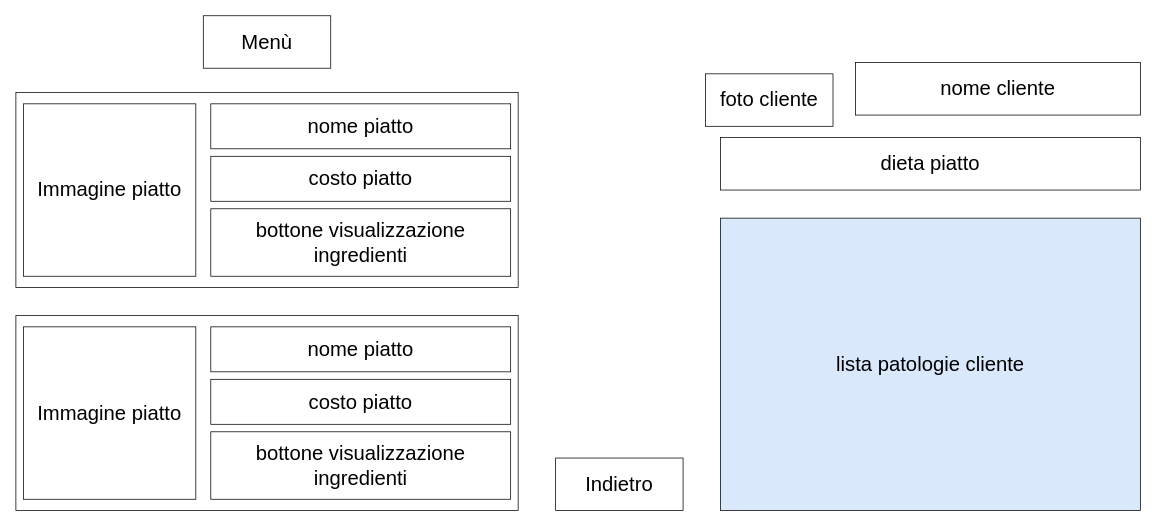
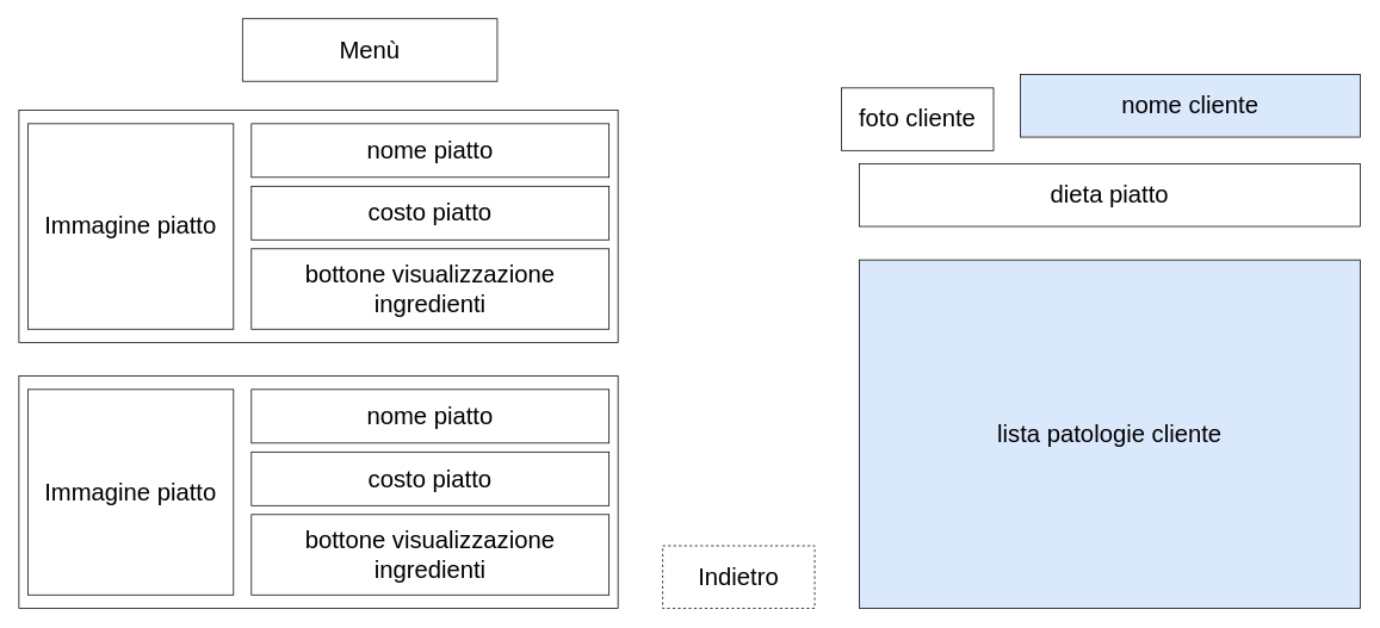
  <mxCell id="0" />
  <mxCell id="1" parent="0" />
- <mxCell id="2" value="Menù" style="rounded=0;whiteSpace=wrap;html=1;fontSize=27;" vertex="1" parent="1"><mxGeometry x="270" y="20.5" width="170" height="70" as="geometry" /></mxCell>
+ <mxCell id="2" value="Menù" style="rounded=0;whiteSpace=wrap;html=1;fontSize=27;" vertex="1" parent="1"><mxGeometry x="270" y="20.5" width="285" height="70" as="geometry" /></mxCell>
  <mxCell id="3" value="" style="whiteSpace=wrap;html=1;" vertex="1" parent="1"><mxGeometry x="20" y="123" width="670" height="260" as="geometry" /></mxCell>
  <mxCell id="4" value="dieta piatto" style="rounded=0;whiteSpace=wrap;html=1;fontSize=27;" vertex="1" parent="1"><mxGeometry x="960" y="183" width="560" height="70" as="geometry" /></mxCell>
  <mxCell id="5" value="costo piatto" style="rounded=0;whiteSpace=wrap;html=1;fontSize=27;" vertex="1" parent="1"><mxGeometry x="280" y="208" width="400" height="60" as="geometry" /></mxCell>
  <mxCell id="6" value="bottone visualizzazione ingredienti" style="rounded=0;whiteSpace=wrap;html=1;fontSize=27;" vertex="1" parent="1"><mxGeometry x="280" y="278" width="400" height="90" as="geometry" /></mxCell>
  <mxCell id="7" value="Immagine piatto" style="rounded=0;whiteSpace=wrap;html=1;fontSize=27;" vertex="1" parent="1"><mxGeometry x="30" y="138" width="230" height="230" as="geometry" /></mxCell>
  <mxCell id="8" value="nome piatto" style="rounded=0;whiteSpace=wrap;html=1;fontSize=27;" vertex="1" parent="1"><mxGeometry x="280" y="138" width="400" height="60" as="geometry" /></mxCell>
  <mxCell id="9" value="" style="whiteSpace=wrap;html=1;" vertex="1" parent="1"><mxGeometry x="20" y="420.5" width="670" height="260" as="geometry" /></mxCell>
  <mxCell id="10" value="costo piatto" style="rounded=0;whiteSpace=wrap;html=1;fontSize=27;" vertex="1" parent="1"><mxGeometry x="280" y="505.5" width="400" height="60" as="geometry" /></mxCell>
  <mxCell id="11" value="bottone visualizzazione ingredienti" style="rounded=0;whiteSpace=wrap;html=1;fontSize=27;" vertex="1" parent="1"><mxGeometry x="280" y="575.5" width="400" height="90" as="geometry" /></mxCell>
  <mxCell id="12" value="Immagine piatto" style="rounded=0;whiteSpace=wrap;html=1;fontSize=27;" vertex="1" parent="1"><mxGeometry x="30" y="435.5" width="230" height="230" as="geometry" /></mxCell>
  <mxCell id="13" value="nome piatto" style="rounded=0;whiteSpace=wrap;html=1;fontSize=27;" vertex="1" parent="1"><mxGeometry x="280" y="435.5" width="400" height="60" as="geometry" /></mxCell>
- <mxCell id="14" value="nome cliente" style="rounded=0;whiteSpace=wrap;html=1;fontSize=27;" vertex="1" parent="1"><mxGeometry x="1140" y="83" width="380" height="70" as="geometry" /></mxCell>
+ <mxCell id="14" value="nome cliente" style="rounded=0;whiteSpace=wrap;html=1;fontSize=27;fillColor=#dae8fc;" vertex="1" parent="1"><mxGeometry x="1140" y="83" width="380" height="70" as="geometry" /></mxCell>
  <mxCell id="15" value="lista patologie cliente" style="rounded=0;whiteSpace=wrap;html=1;fontSize=27;fillColor=#dae8fc;" vertex="1" parent="1"><mxGeometry x="960" y="290.5" width="560" height="390" as="geometry" /></mxCell>
  <mxCell id="16" value="foto cliente" style="rounded=0;whiteSpace=wrap;html=1;fontSize=27;" vertex="1" parent="1"><mxGeometry x="940" y="98" width="170" height="70" as="geometry" /></mxCell>
- <mxCell id="17" value="Indietro" style="rounded=0;whiteSpace=wrap;html=1;fontSize=27;" vertex="1" parent="1"><mxGeometry x="740" y="610.5" width="170" height="70" as="geometry" /></mxCell>
+ <mxCell id="17" value="Indietro" style="rounded=0;whiteSpace=wrap;html=1;fontSize=27;dashed=1;" vertex="1" parent="1"><mxGeometry x="740" y="610.5" width="170" height="70" as="geometry" /></mxCell>
